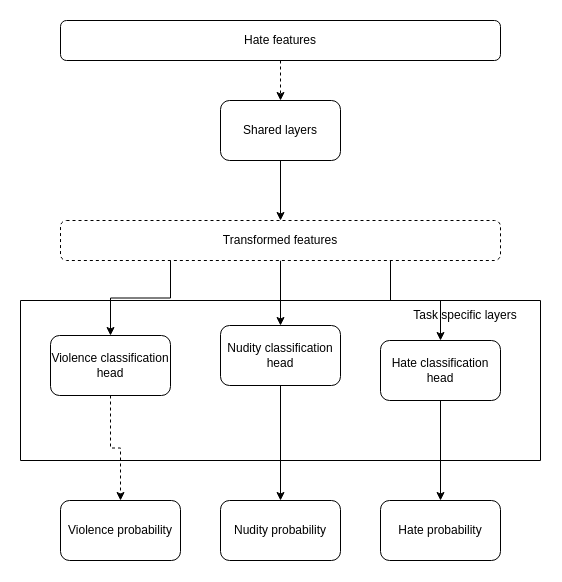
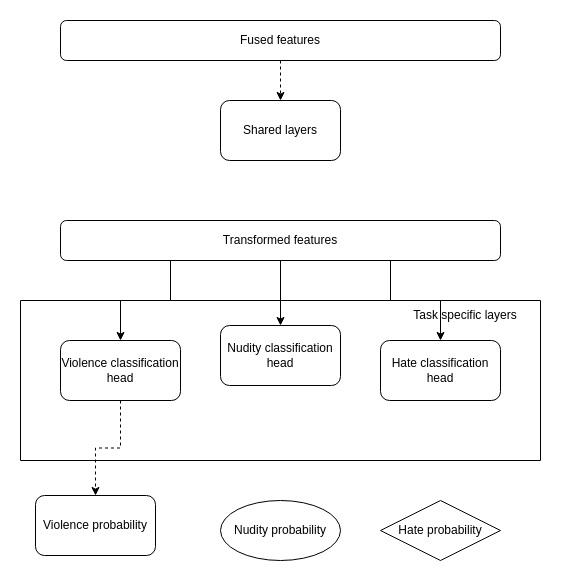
  <mxCell id="0" />
  <mxCell id="1" parent="0" />
- <mxCell id="2" value="Nudity probability" style="rounded=1;whiteSpace=wrap;html=1;" parent="1" vertex="1"><mxGeometry x="220" y="500" width="120" height="60" as="geometry" /></mxCell>
+ <mxCell id="2" value="Nudity probability" style="ellipse;whiteSpace=wrap;html=1;" parent="1" vertex="1"><mxGeometry x="220" y="500" width="120" height="60" as="geometry" /></mxCell>
  <mxCell id="3" style="edgeStyle=orthogonalEdgeStyle;rounded=0;orthogonalLoop=1;jettySize=auto;html=1;exitX=0.5;exitY=1;exitDx=0;exitDy=0;entryX=0.5;entryY=0;entryDx=0;entryDy=0;dashed=1;" parent="1" source="4" target="11" edge="1"><mxGeometry relative="1" as="geometry" /></mxCell>
- <mxCell id="4" value="Violence classification head" style="rounded=1;whiteSpace=wrap;html=1;" parent="1" vertex="1"><mxGeometry x="50" y="335" width="120" height="60" as="geometry" /></mxCell>
+ <mxCell id="4" value="Violence classification head" style="rounded=1;whiteSpace=wrap;html=1;" parent="1" vertex="1"><mxGeometry x="60" y="340" width="120" height="60" as="geometry" /></mxCell>
  <mxCell id="5" style="edgeStyle=orthogonalEdgeStyle;rounded=0;orthogonalLoop=1;jettySize=auto;html=1;exitX=0.5;exitY=1;exitDx=0;exitDy=0;entryX=0.5;entryY=0;entryDx=0;entryDy=0;dashed=1;" parent="1" source="6" target="14" edge="1"><mxGeometry relative="1" as="geometry" /></mxCell>
- <mxCell id="6" value="Hate features" style="rounded=1;whiteSpace=wrap;html=1;" parent="1" vertex="1"><mxGeometry x="60" y="20" width="440" height="40" as="geometry" /></mxCell>
- <mxCell id="7" style="edgeStyle=orthogonalEdgeStyle;rounded=0;orthogonalLoop=1;jettySize=auto;html=1;exitX=0.5;exitY=1;exitDx=0;exitDy=0;entryX=0.5;entryY=0;entryDx=0;entryDy=0;" parent="1" source="8" target="2" edge="1"><mxGeometry relative="1" as="geometry" /></mxCell>
+ <mxCell id="6" value="Fused features" style="rounded=1;whiteSpace=wrap;html=1;" parent="1" vertex="1"><mxGeometry x="60" y="20" width="440" height="40" as="geometry" /></mxCell>
  <mxCell id="8" value="Nudity classification head" style="rounded=1;whiteSpace=wrap;html=1;" parent="1" vertex="1"><mxGeometry x="220" y="325" width="120" height="60" as="geometry" /></mxCell>
- <mxCell id="9" style="edgeStyle=orthogonalEdgeStyle;rounded=0;orthogonalLoop=1;jettySize=auto;html=1;exitX=0.5;exitY=1;exitDx=0;exitDy=0;entryX=0.5;entryY=0;entryDx=0;entryDy=0;" parent="1" source="10" target="12" edge="1"><mxGeometry relative="1" as="geometry" /></mxCell>
  <mxCell id="10" value="Hate classification head" style="rounded=1;whiteSpace=wrap;html=1;" parent="1" vertex="1"><mxGeometry x="380" y="340" width="120" height="60" as="geometry" /></mxCell>
- <mxCell id="11" value="Violence probability" style="rounded=1;whiteSpace=wrap;html=1;" parent="1" vertex="1"><mxGeometry x="60" y="500" width="120" height="60" as="geometry" /></mxCell>
- <mxCell id="12" value="Hate probability" style="rounded=1;whiteSpace=wrap;html=1;" parent="1" vertex="1"><mxGeometry x="380" y="500" width="120" height="60" as="geometry" /></mxCell>
- <mxCell id="13" style="edgeStyle=orthogonalEdgeStyle;rounded=0;orthogonalLoop=1;jettySize=auto;html=1;exitX=0.5;exitY=1;exitDx=0;exitDy=0;entryX=0.5;entryY=0;entryDx=0;entryDy=0;" parent="1" source="14" target="18" edge="1"><mxGeometry relative="1" as="geometry" /></mxCell>
+ <mxCell id="11" value="Violence probability" style="rounded=1;whiteSpace=wrap;html=1;" parent="1" vertex="1"><mxGeometry x="35" y="495" width="120" height="60" as="geometry" /></mxCell>
+ <mxCell id="12" value="Hate probability" style="rhombus;whiteSpace=wrap;html=1;" parent="1" vertex="1"><mxGeometry x="380" y="500" width="120" height="60" as="geometry" /></mxCell>
  <mxCell id="14" value="Shared layers" style="rounded=1;whiteSpace=wrap;html=1;" parent="1" vertex="1"><mxGeometry x="220" y="100" width="120" height="60" as="geometry" /></mxCell>
  <mxCell id="15" style="edgeStyle=orthogonalEdgeStyle;rounded=0;orthogonalLoop=1;jettySize=auto;html=1;exitX=0.5;exitY=1;exitDx=0;exitDy=0;entryX=0.5;entryY=0;entryDx=0;entryDy=0;" parent="1" source="18" target="8" edge="1"><mxGeometry relative="1" as="geometry" /></mxCell>
  <mxCell id="16" style="edgeStyle=orthogonalEdgeStyle;rounded=0;orthogonalLoop=1;jettySize=auto;html=1;exitX=0.25;exitY=1;exitDx=0;exitDy=0;entryX=0.5;entryY=0;entryDx=0;entryDy=0;" parent="1" source="18" target="4" edge="1"><mxGeometry relative="1" as="geometry" /></mxCell>
  <mxCell id="17" style="edgeStyle=orthogonalEdgeStyle;rounded=0;orthogonalLoop=1;jettySize=auto;html=1;exitX=0.75;exitY=1;exitDx=0;exitDy=0;entryX=0.5;entryY=0;entryDx=0;entryDy=0;" parent="1" source="18" target="10" edge="1"><mxGeometry relative="1" as="geometry" /></mxCell>
- <mxCell id="18" value="Transformed features" style="rounded=1;whiteSpace=wrap;html=1;dashed=1;" parent="1" vertex="1"><mxGeometry x="60" y="220" width="440" height="40" as="geometry" /></mxCell>
+ <mxCell id="18" value="Transformed features" style="rounded=1;whiteSpace=wrap;html=1;" parent="1" vertex="1"><mxGeometry x="60" y="220" width="440" height="40" as="geometry" /></mxCell>
  <mxCell id="19" value="" style="swimlane;startSize=0;" parent="1" vertex="1"><mxGeometry x="20" y="300" width="520" height="160" as="geometry" /></mxCell>
  <mxCell id="20" value="Task specific layers" style="text;html=1;strokeColor=none;fillColor=none;align=center;verticalAlign=middle;whiteSpace=wrap;rounded=0;" vertex="1" parent="1"><mxGeometry x="390" y="300" width="150" height="30" as="geometry" /></mxCell>
